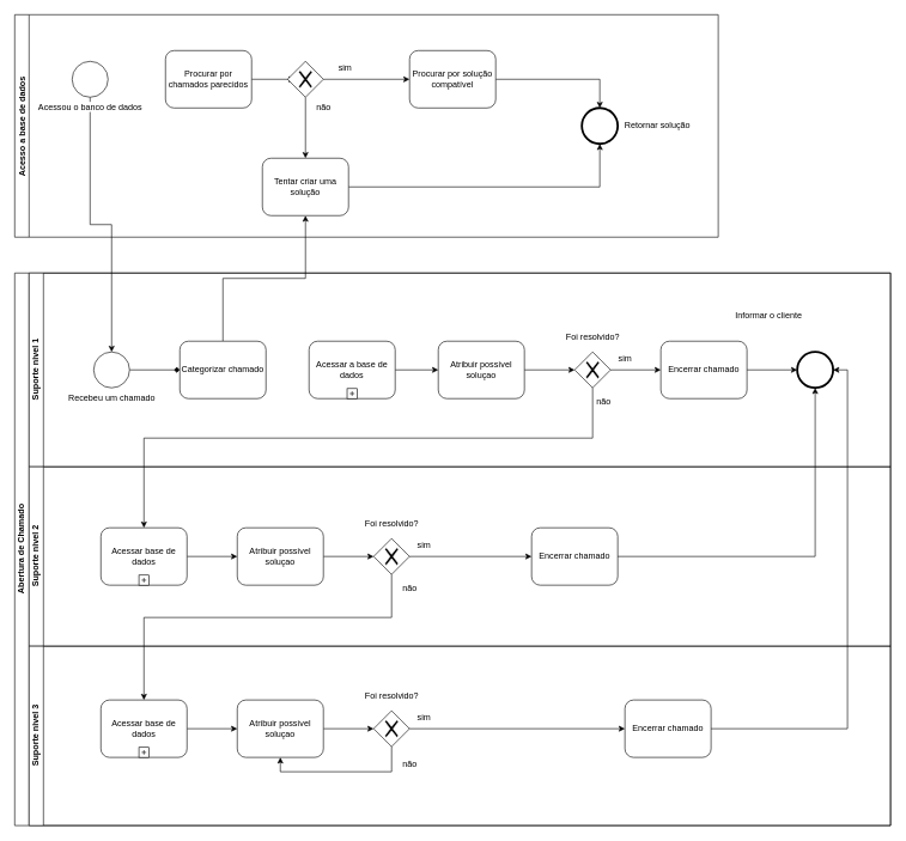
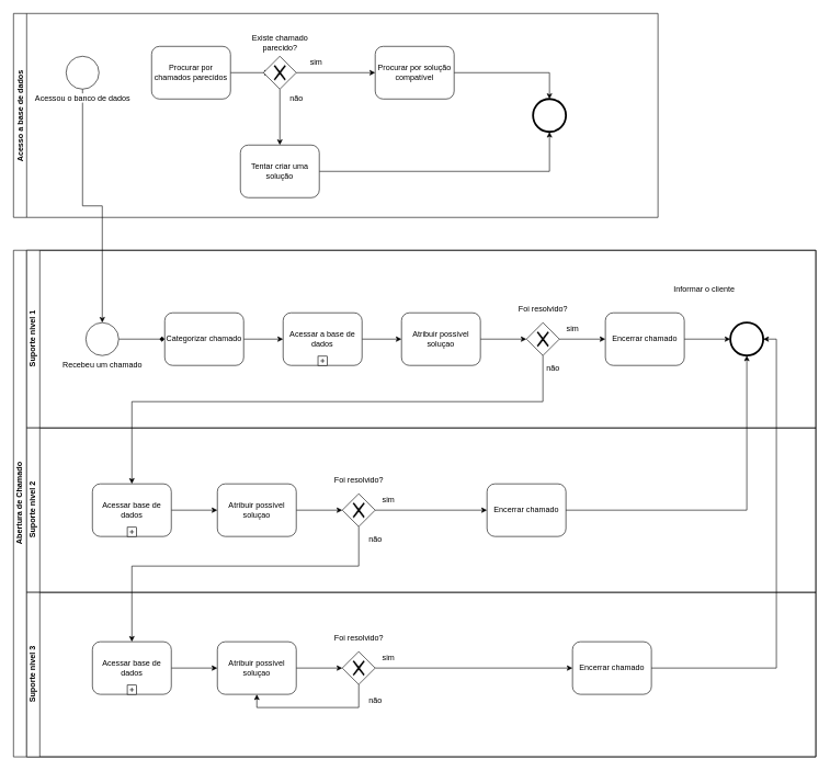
  <mxCell id="0" />
  <mxCell id="1" parent="0" />
  <mxCell id="2" value="Abertura de Chamado" style="swimlane;html=1;childLayout=stackLayout;resizeParent=1;resizeParentMax=0;horizontal=0;startSize=20;horizontalStack=0;" vertex="1" parent="1"><mxGeometry x="20" y="380" width="1220" height="770" as="geometry" /></mxCell>
  <mxCell id="3" value="Suporte nivel 1" style="swimlane;html=1;startSize=20;horizontal=0;" vertex="1" parent="2"><mxGeometry x="20" width="1200" height="270" as="geometry" /></mxCell>
  <mxCell id="4" style="edgeStyle=orthogonalEdgeStyle;rounded=0;orthogonalLoop=1;jettySize=auto;html=1;endArrow=diamond;" edge="1" parent="3" source="5" target="7"><mxGeometry relative="1" as="geometry" /></mxCell>
  <mxCell id="5" value="Recebeu um chamado" style="shape=mxgraph.bpmn.shape;html=1;verticalLabelPosition=bottom;labelBackgroundColor=#ffffff;verticalAlign=top;align=center;perimeter=ellipsePerimeter;outlineConnect=0;outline=standard;symbol=general;" vertex="1" parent="3"><mxGeometry x="90" y="110" width="50" height="50" as="geometry" /></mxCell>
- <mxCell id="6" style="edgeStyle=orthogonalEdgeStyle;rounded=0;orthogonalLoop=1;jettySize=auto;html=1;" edge="1" parent="3" source="7" target="63"><mxGeometry relative="1" as="geometry" /></mxCell>
+ <mxCell id="6" style="edgeStyle=orthogonalEdgeStyle;rounded=0;orthogonalLoop=1;jettySize=auto;html=1;entryX=0;entryY=0.5;entryDx=0;entryDy=0;" edge="1" parent="3" source="7" target="9"><mxGeometry relative="1" as="geometry" /></mxCell>
  <mxCell id="7" value="Categorizar chamado" style="shape=ext;rounded=1;html=1;whiteSpace=wrap;" vertex="1" parent="3"><mxGeometry x="210" y="95" width="120" height="80" as="geometry" /></mxCell>
  <mxCell id="8" style="edgeStyle=orthogonalEdgeStyle;rounded=0;orthogonalLoop=1;jettySize=auto;html=1;entryX=0;entryY=0.5;entryDx=0;entryDy=0;" edge="1" parent="3" source="9" target="12"><mxGeometry relative="1" as="geometry" /></mxCell>
  <mxCell id="9" value="Acessar a base de dados" style="html=1;whiteSpace=wrap;rounded=1;dropTarget=0;" vertex="1" parent="3"><mxGeometry x="390" y="95" width="120" height="80" as="geometry" /></mxCell>
  <mxCell id="10" value="" style="html=1;shape=plus;outlineConnect=0;" vertex="1" parent="9"><mxGeometry x="0.5" y="1" width="14" height="14" relative="1" as="geometry"><mxPoint x="-7" y="-14" as="offset" /></mxGeometry></mxCell>
  <mxCell id="11" style="edgeStyle=orthogonalEdgeStyle;rounded=0;orthogonalLoop=1;jettySize=auto;html=1;entryX=0;entryY=0.5;entryDx=0;entryDy=0;" edge="1" parent="3" source="12" target="14"><mxGeometry relative="1" as="geometry" /></mxCell>
  <mxCell id="12" value="Atribuir possível soluçao" style="shape=ext;rounded=1;html=1;whiteSpace=wrap;" vertex="1" parent="3"><mxGeometry x="570" y="95" width="120" height="80" as="geometry" /></mxCell>
  <mxCell id="13" style="edgeStyle=orthogonalEdgeStyle;rounded=0;orthogonalLoop=1;jettySize=auto;html=1;entryX=0;entryY=0.5;entryDx=0;entryDy=0;" edge="1" parent="3" source="14" target="17"><mxGeometry relative="1" as="geometry" /></mxCell>
  <mxCell id="14" value="" style="shape=mxgraph.bpmn.shape;html=1;verticalLabelPosition=bottom;labelBackgroundColor=#ffffff;verticalAlign=top;align=center;perimeter=rhombusPerimeter;background=gateway;outlineConnect=0;outline=none;symbol=exclusiveGw;" vertex="1" parent="3"><mxGeometry x="760" y="110" width="50" height="50" as="geometry" /></mxCell>
  <mxCell id="15" value="Foi resolvido?" style="text;html=1;align=center;verticalAlign=middle;resizable=0;points=[];autosize=1;" vertex="1" parent="3"><mxGeometry x="740" y="80" width="90" height="20" as="geometry" /></mxCell>
  <mxCell id="16" style="edgeStyle=orthogonalEdgeStyle;rounded=0;orthogonalLoop=1;jettySize=auto;html=1;entryX=0;entryY=0.5;entryDx=0;entryDy=0;" edge="1" parent="3" source="17" target="18"><mxGeometry relative="1" as="geometry" /></mxCell>
  <mxCell id="17" value="Encerrar chamado" style="shape=ext;rounded=1;html=1;whiteSpace=wrap;" vertex="1" parent="3"><mxGeometry x="880" y="95" width="120" height="80" as="geometry" /></mxCell>
  <mxCell id="18" value="" style="shape=mxgraph.bpmn.shape;html=1;verticalLabelPosition=bottom;labelBackgroundColor=#ffffff;verticalAlign=top;align=center;perimeter=ellipsePerimeter;outlineConnect=0;outline=end;symbol=general;" vertex="1" parent="3"><mxGeometry x="1070" y="110" width="50" height="50" as="geometry" /></mxCell>
  <mxCell id="19" value="Informar o cliente" style="text;html=1;align=center;verticalAlign=middle;resizable=0;points=[];autosize=1;" vertex="1" parent="3"><mxGeometry x="975" y="50" width="110" height="20" as="geometry" /></mxCell>
  <mxCell id="20" value="sim" style="text;html=1;align=center;verticalAlign=middle;resizable=0;points=[];autosize=1;" vertex="1" parent="3"><mxGeometry x="810" y="110" width="40" height="20" as="geometry" /></mxCell>
  <mxCell id="21" value="não" style="text;html=1;align=center;verticalAlign=middle;resizable=0;points=[];autosize=1;" vertex="1" parent="3"><mxGeometry x="780" y="170" width="40" height="20" as="geometry" /></mxCell>
  <mxCell id="22" value="Suporte nivel 2" style="swimlane;html=1;startSize=20;horizontal=0;" vertex="1" parent="2"><mxGeometry x="20" y="270" width="1200" height="250" as="geometry" /></mxCell>
  <mxCell id="23" style="edgeStyle=orthogonalEdgeStyle;rounded=0;orthogonalLoop=1;jettySize=auto;html=1;" edge="1" parent="22" source="24" target="27"><mxGeometry relative="1" as="geometry" /></mxCell>
  <mxCell id="24" value="Acessar base de dados" style="html=1;whiteSpace=wrap;rounded=1;dropTarget=0;" vertex="1" parent="22"><mxGeometry x="100" y="85" width="120" height="80" as="geometry" /></mxCell>
  <mxCell id="25" value="" style="html=1;shape=plus;outlineConnect=0;" vertex="1" parent="24"><mxGeometry x="0.5" y="1" width="14" height="14" relative="1" as="geometry"><mxPoint x="-7" y="-14" as="offset" /></mxGeometry></mxCell>
  <mxCell id="26" style="edgeStyle=orthogonalEdgeStyle;rounded=0;orthogonalLoop=1;jettySize=auto;html=1;entryX=0;entryY=0.5;entryDx=0;entryDy=0;" edge="1" parent="22" source="27" target="29"><mxGeometry relative="1" as="geometry" /></mxCell>
  <mxCell id="27" value="Atribuir possível soluçao" style="shape=ext;rounded=1;html=1;whiteSpace=wrap;" vertex="1" parent="22"><mxGeometry x="290" y="85" width="120" height="80" as="geometry" /></mxCell>
  <mxCell id="28" style="edgeStyle=orthogonalEdgeStyle;rounded=0;orthogonalLoop=1;jettySize=auto;html=1;entryX=0;entryY=0.5;entryDx=0;entryDy=0;" edge="1" parent="22" source="29" target="31"><mxGeometry relative="1" as="geometry" /></mxCell>
  <mxCell id="29" value="" style="shape=mxgraph.bpmn.shape;html=1;verticalLabelPosition=bottom;labelBackgroundColor=#ffffff;verticalAlign=top;align=center;perimeter=rhombusPerimeter;background=gateway;outlineConnect=0;outline=none;symbol=exclusiveGw;" vertex="1" parent="22"><mxGeometry x="480" y="100" width="50" height="50" as="geometry" /></mxCell>
  <mxCell id="30" value="Foi resolvido?" style="text;html=1;align=center;verticalAlign=middle;resizable=0;points=[];autosize=1;" vertex="1" parent="22"><mxGeometry x="460" y="70" width="90" height="20" as="geometry" /></mxCell>
  <mxCell id="31" value="Encerrar chamado" style="shape=ext;rounded=1;html=1;whiteSpace=wrap;" vertex="1" parent="22"><mxGeometry x="700" y="85" width="120" height="80" as="geometry" /></mxCell>
  <mxCell id="32" value="sim" style="text;html=1;align=center;verticalAlign=middle;resizable=0;points=[];autosize=1;" vertex="1" parent="22"><mxGeometry x="530" y="100" width="40" height="20" as="geometry" /></mxCell>
  <mxCell id="33" value="não" style="text;html=1;align=center;verticalAlign=middle;resizable=0;points=[];autosize=1;" vertex="1" parent="22"><mxGeometry x="510" y="160" width="40" height="20" as="geometry" /></mxCell>
  <mxCell id="34" value="Suporte nivel 3" style="swimlane;html=1;startSize=20;horizontal=0;" vertex="1" parent="2"><mxGeometry x="20" y="520" width="1200" height="250" as="geometry" /></mxCell>
  <mxCell id="35" style="edgeStyle=orthogonalEdgeStyle;rounded=0;orthogonalLoop=1;jettySize=auto;html=1;entryX=0;entryY=0.5;entryDx=0;entryDy=0;" edge="1" parent="34" source="36" target="39"><mxGeometry relative="1" as="geometry" /></mxCell>
  <mxCell id="36" value="Acessar base de dados" style="html=1;whiteSpace=wrap;rounded=1;dropTarget=0;" vertex="1" parent="34"><mxGeometry x="100" y="75" width="120" height="80" as="geometry" /></mxCell>
  <mxCell id="37" value="" style="html=1;shape=plus;outlineConnect=0;" vertex="1" parent="36"><mxGeometry x="0.5" y="1" width="14" height="14" relative="1" as="geometry"><mxPoint x="-7" y="-14" as="offset" /></mxGeometry></mxCell>
  <mxCell id="38" style="edgeStyle=orthogonalEdgeStyle;rounded=0;orthogonalLoop=1;jettySize=auto;html=1;entryX=0;entryY=0.5;entryDx=0;entryDy=0;" edge="1" parent="34" source="39" target="42"><mxGeometry relative="1" as="geometry" /></mxCell>
  <mxCell id="39" value="Atribuir possível soluçao" style="shape=ext;rounded=1;html=1;whiteSpace=wrap;" vertex="1" parent="34"><mxGeometry x="290" y="75" width="120" height="80" as="geometry" /></mxCell>
  <mxCell id="40" style="edgeStyle=orthogonalEdgeStyle;rounded=0;orthogonalLoop=1;jettySize=auto;html=1;entryX=0.5;entryY=1;entryDx=0;entryDy=0;exitX=0.5;exitY=1;exitDx=0;exitDy=0;" edge="1" parent="34" source="42" target="39"><mxGeometry relative="1" as="geometry" /></mxCell>
  <mxCell id="41" style="edgeStyle=orthogonalEdgeStyle;rounded=0;orthogonalLoop=1;jettySize=auto;html=1;entryX=0;entryY=0.5;entryDx=0;entryDy=0;" edge="1" parent="34" source="42" target="44"><mxGeometry relative="1" as="geometry" /></mxCell>
  <mxCell id="42" value="" style="shape=mxgraph.bpmn.shape;html=1;verticalLabelPosition=bottom;labelBackgroundColor=#ffffff;verticalAlign=top;align=center;perimeter=rhombusPerimeter;background=gateway;outlineConnect=0;outline=none;symbol=exclusiveGw;" vertex="1" parent="34"><mxGeometry x="480" y="90" width="50" height="50" as="geometry" /></mxCell>
  <mxCell id="43" value="Foi resolvido?" style="text;html=1;align=center;verticalAlign=middle;resizable=0;points=[];autosize=1;" vertex="1" parent="34"><mxGeometry x="460" y="60" width="90" height="20" as="geometry" /></mxCell>
  <mxCell id="44" value="Encerrar chamado" style="shape=ext;rounded=1;html=1;whiteSpace=wrap;" vertex="1" parent="34"><mxGeometry x="830" y="75" width="120" height="80" as="geometry" /></mxCell>
  <mxCell id="45" value="não" style="text;html=1;align=center;verticalAlign=middle;resizable=0;points=[];autosize=1;" vertex="1" parent="34"><mxGeometry x="510" y="155" width="40" height="20" as="geometry" /></mxCell>
  <mxCell id="46" style="edgeStyle=orthogonalEdgeStyle;rounded=0;orthogonalLoop=1;jettySize=auto;html=1;entryX=0.5;entryY=0;entryDx=0;entryDy=0;exitX=0.5;exitY=1;exitDx=0;exitDy=0;" edge="1" parent="2" source="14" target="24"><mxGeometry relative="1" as="geometry"><Array as="points"><mxPoint x="805" y="230" /><mxPoint x="180" y="230" /></Array></mxGeometry></mxCell>
  <mxCell id="47" style="edgeStyle=orthogonalEdgeStyle;rounded=0;orthogonalLoop=1;jettySize=auto;html=1;entryX=0.5;entryY=1;entryDx=0;entryDy=0;" edge="1" parent="2" source="31" target="18"><mxGeometry relative="1" as="geometry" /></mxCell>
  <mxCell id="48" style="edgeStyle=orthogonalEdgeStyle;rounded=0;orthogonalLoop=1;jettySize=auto;html=1;entryX=0.5;entryY=0;entryDx=0;entryDy=0;exitX=0.5;exitY=1;exitDx=0;exitDy=0;" edge="1" parent="2" source="29" target="36"><mxGeometry relative="1" as="geometry"><Array as="points"><mxPoint x="525" y="480" /><mxPoint x="180" y="480" /></Array></mxGeometry></mxCell>
  <mxCell id="49" style="edgeStyle=orthogonalEdgeStyle;rounded=0;orthogonalLoop=1;jettySize=auto;html=1;entryX=1;entryY=0.5;entryDx=0;entryDy=0;" edge="1" parent="2" source="44" target="18"><mxGeometry relative="1" as="geometry" /></mxCell>
  <mxCell id="50" value="Acesso a base de dados" style="swimlane;startSize=20;horizontal=0;" vertex="1" parent="1"><mxGeometry x="20" y="20" width="980" height="310" as="geometry" /></mxCell>
  <mxCell id="51" style="edgeStyle=orthogonalEdgeStyle;rounded=0;orthogonalLoop=1;jettySize=auto;html=1;" edge="1" parent="50" source="52" target="5"><mxGeometry relative="1" as="geometry" /></mxCell>
  <mxCell id="52" value="Acessou o banco de dados" style="shape=mxgraph.bpmn.shape;html=1;verticalLabelPosition=bottom;labelBackgroundColor=#ffffff;verticalAlign=top;align=center;perimeter=ellipsePerimeter;outlineConnect=0;outline=standard;symbol=general;" vertex="1" parent="50"><mxGeometry x="80" y="65" width="50" height="50" as="geometry" /></mxCell>
  <mxCell id="53" style="edgeStyle=orthogonalEdgeStyle;rounded=0;orthogonalLoop=1;jettySize=auto;html=1;entryX=0.2;entryY=0.5;entryDx=0;entryDy=0;entryPerimeter=0;" edge="1" parent="50" source="54" target="57"><mxGeometry relative="1" as="geometry" /></mxCell>
  <mxCell id="54" value="Procurar por chamados parecidos" style="shape=ext;rounded=1;html=1;whiteSpace=wrap;" vertex="1" parent="50"><mxGeometry x="210" y="50" width="120" height="80" as="geometry" /></mxCell>
  <mxCell id="55" style="edgeStyle=orthogonalEdgeStyle;rounded=0;orthogonalLoop=1;jettySize=auto;html=1;entryX=0;entryY=0.5;entryDx=0;entryDy=0;" edge="1" parent="50" source="57" target="59"><mxGeometry relative="1" as="geometry" /></mxCell>
  <mxCell id="56" style="edgeStyle=orthogonalEdgeStyle;rounded=0;orthogonalLoop=1;jettySize=auto;html=1;entryX=0.5;entryY=0;entryDx=0;entryDy=0;" edge="1" parent="50" source="57" target="63"><mxGeometry relative="1" as="geometry" /></mxCell>
  <mxCell id="57" value="" style="shape=mxgraph.bpmn.shape;html=1;verticalLabelPosition=bottom;labelBackgroundColor=#ffffff;verticalAlign=top;align=center;perimeter=rhombusPerimeter;background=gateway;outlineConnect=0;outline=none;symbol=exclusiveGw;" vertex="1" parent="50"><mxGeometry x="380" y="65" width="50" height="50" as="geometry" /></mxCell>
  <mxCell id="58" style="edgeStyle=orthogonalEdgeStyle;rounded=0;orthogonalLoop=1;jettySize=auto;html=1;entryX=0.5;entryY=0;entryDx=0;entryDy=0;" edge="1" parent="50" source="59" target="64"><mxGeometry relative="1" as="geometry" /></mxCell>
  <mxCell id="59" value="Procurar por solução compatível" style="shape=ext;rounded=1;html=1;whiteSpace=wrap;" vertex="1" parent="50"><mxGeometry x="550" y="50" width="120" height="80" as="geometry" /></mxCell>
+ <mxCell id="60" value="&lt;div&gt;Existe chamado&lt;/div&gt;&lt;div&gt;parecido?&lt;br&gt;&lt;/div&gt;" style="text;html=1;align=center;verticalAlign=middle;resizable=0;points=[];autosize=1;" vertex="1" parent="50"><mxGeometry x="355" y="30" width="100" height="30" as="geometry" /></mxCell>
  <mxCell id="61" value="sim" style="text;html=1;align=center;verticalAlign=middle;resizable=0;points=[];autosize=1;" vertex="1" parent="50"><mxGeometry x="440" y="65" width="40" height="20" as="geometry" /></mxCell>
  <mxCell id="62" style="edgeStyle=orthogonalEdgeStyle;rounded=0;orthogonalLoop=1;jettySize=auto;html=1;entryX=0.5;entryY=1;entryDx=0;entryDy=0;" edge="1" parent="50" source="63" target="64"><mxGeometry relative="1" as="geometry" /></mxCell>
  <mxCell id="63" value="Tentar criar uma solução" style="shape=ext;rounded=1;html=1;whiteSpace=wrap;" vertex="1" parent="50"><mxGeometry x="345" y="200" width="120" height="80" as="geometry" /></mxCell>
  <mxCell id="64" value="" style="shape=mxgraph.bpmn.shape;html=1;verticalLabelPosition=bottom;labelBackgroundColor=#ffffff;verticalAlign=top;align=center;perimeter=ellipsePerimeter;outlineConnect=0;outline=end;symbol=general;" vertex="1" parent="50"><mxGeometry x="790" y="130" width="50" height="50" as="geometry" /></mxCell>
- <mxCell id="65" value="Retornar solução" style="text;html=1;align=center;verticalAlign=middle;resizable=0;points=[];autosize=1;" vertex="1" parent="50"><mxGeometry x="840" y="145" width="110" height="20" as="geometry" /></mxCell>
  <mxCell id="66" value="não" style="text;html=1;align=center;verticalAlign=middle;resizable=0;points=[];autosize=1;" vertex="1" parent="50"><mxGeometry x="410" y="120" width="40" height="20" as="geometry" /></mxCell>
  <mxCell id="67" value="sim" style="text;html=1;align=center;verticalAlign=middle;resizable=0;points=[];autosize=1;" vertex="1" parent="1"><mxGeometry x="570" y="990" width="40" height="20" as="geometry" /></mxCell>
